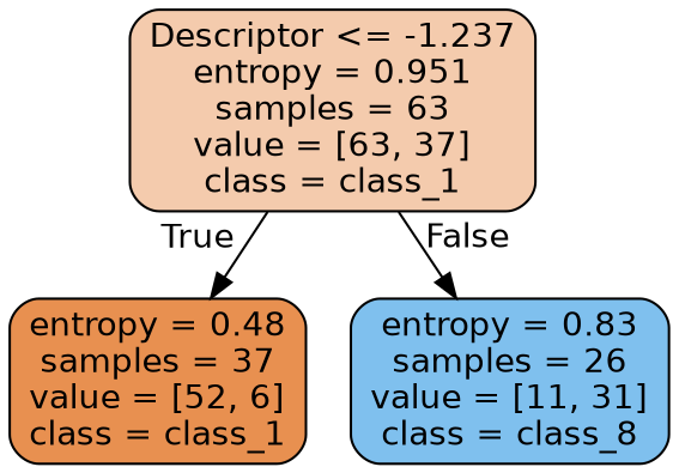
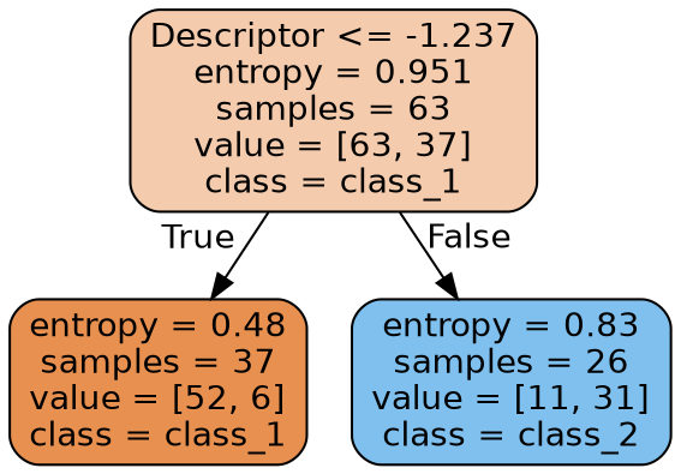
  digraph {
    node [color=black fontname=helvetica shape=box style="filled, rounded"]
    edge [fontname=helvetica labeldistance=2.5]
    n1 [fillcolor="#f4cbad" label="Descriptor <= -1.237\nentropy = 0.951\nsamples = 63\nvalue = [63, 37]\nclass = class_1"]
    n2 [fillcolor="#e89050" label="entropy = 0.48\nsamples = 37\nvalue = [52, 6]\nclass = class_1"]
-   n3 [fillcolor="#7fc0ee" label="entropy = 0.83\nsamples = 26\nvalue = [11, 31]\nclass = class_8"]
+   n3 [fillcolor="#7fc0ee" label="entropy = 0.83\nsamples = 26\nvalue = [11, 31]\nclass = class_2"]
    n1 -> n2 [headlabel=True labelangle=45]
    n1 -> n3 [headlabel=False labelangle=-45]
  }
